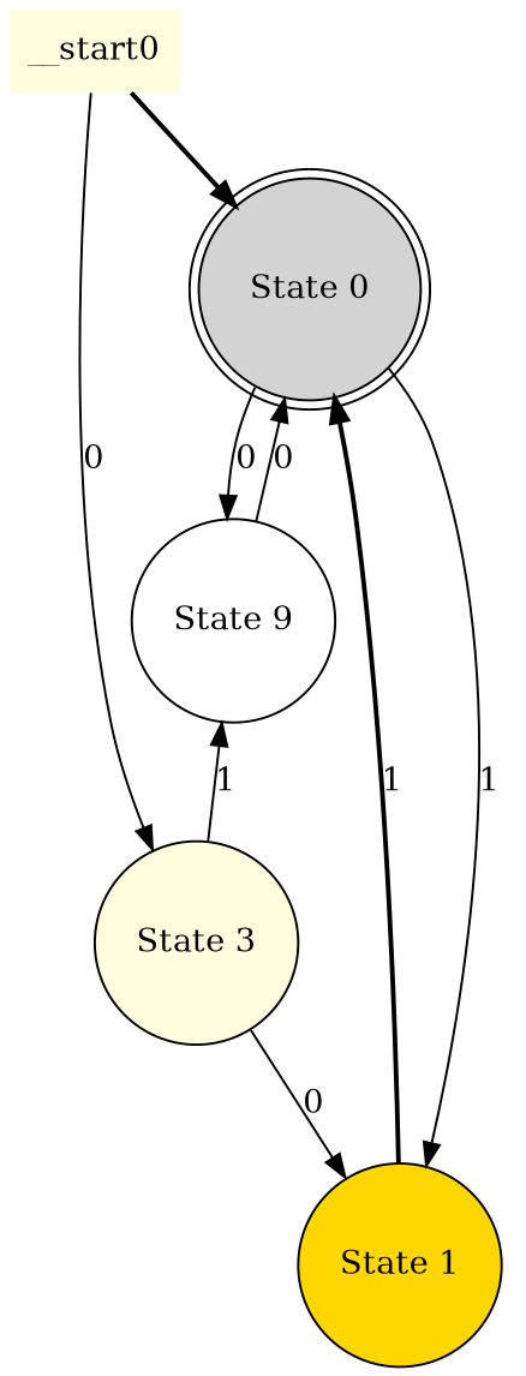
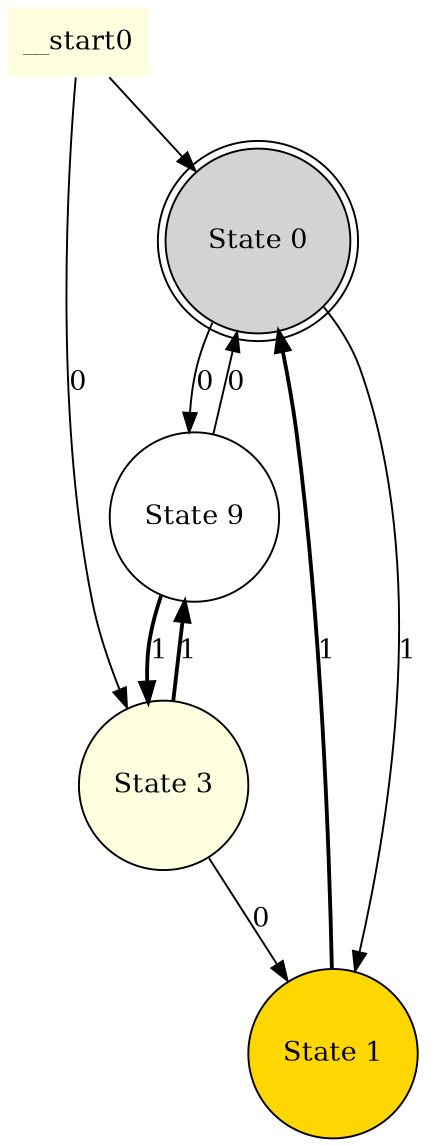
  digraph {
    node [fillcolor=lightyellow shape=circle style=filled]
    edge [style=solid]
    __start0 [shape=none]
    n2 [fillcolor=lightgrey label="State 0" shape=doublecircle]
    n3 [label="State 3"]
    n4 [fillcolor=gold label="State 1"]
    n5 [fillcolor=white label="State 9"]
-   __start0 -> n2 [style=bold]
+   __start0 -> n2
    __start0 -> n3 [label=0]
    n2 -> n4 [label=1]
    n2 -> n5 [label=0]
    n3 -> n4 [label=0]
-   n3 -> n5 [label=1]
+   n3 -> n5 [label=1 style=bold]
    n4 -> n2 [label=1 style=bold]
    n5 -> n2 [label=0]
+   n5 -> n3 [label=1 style=bold]
  }
